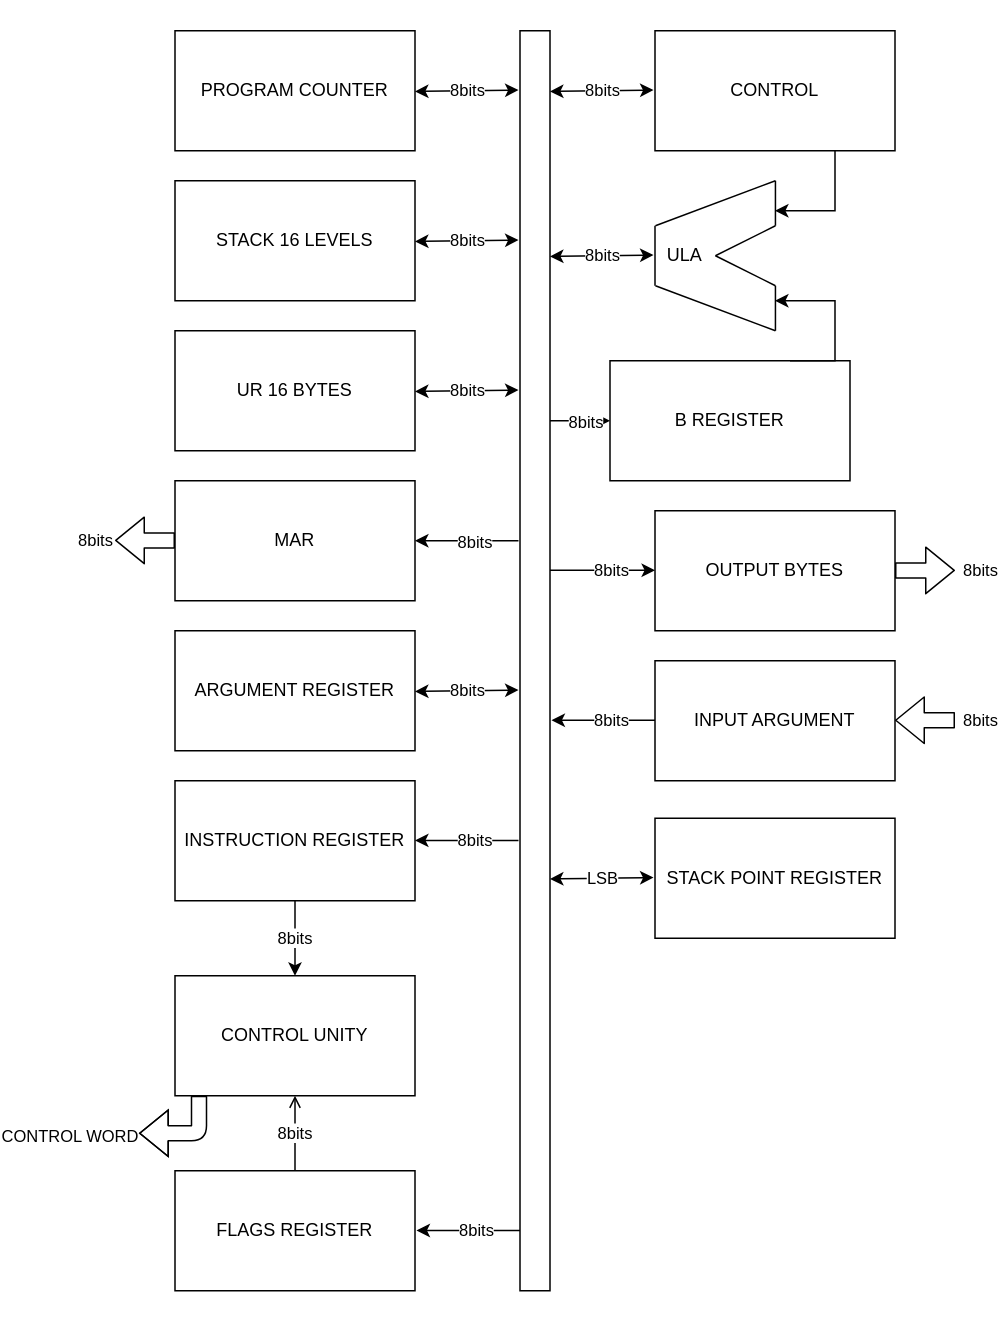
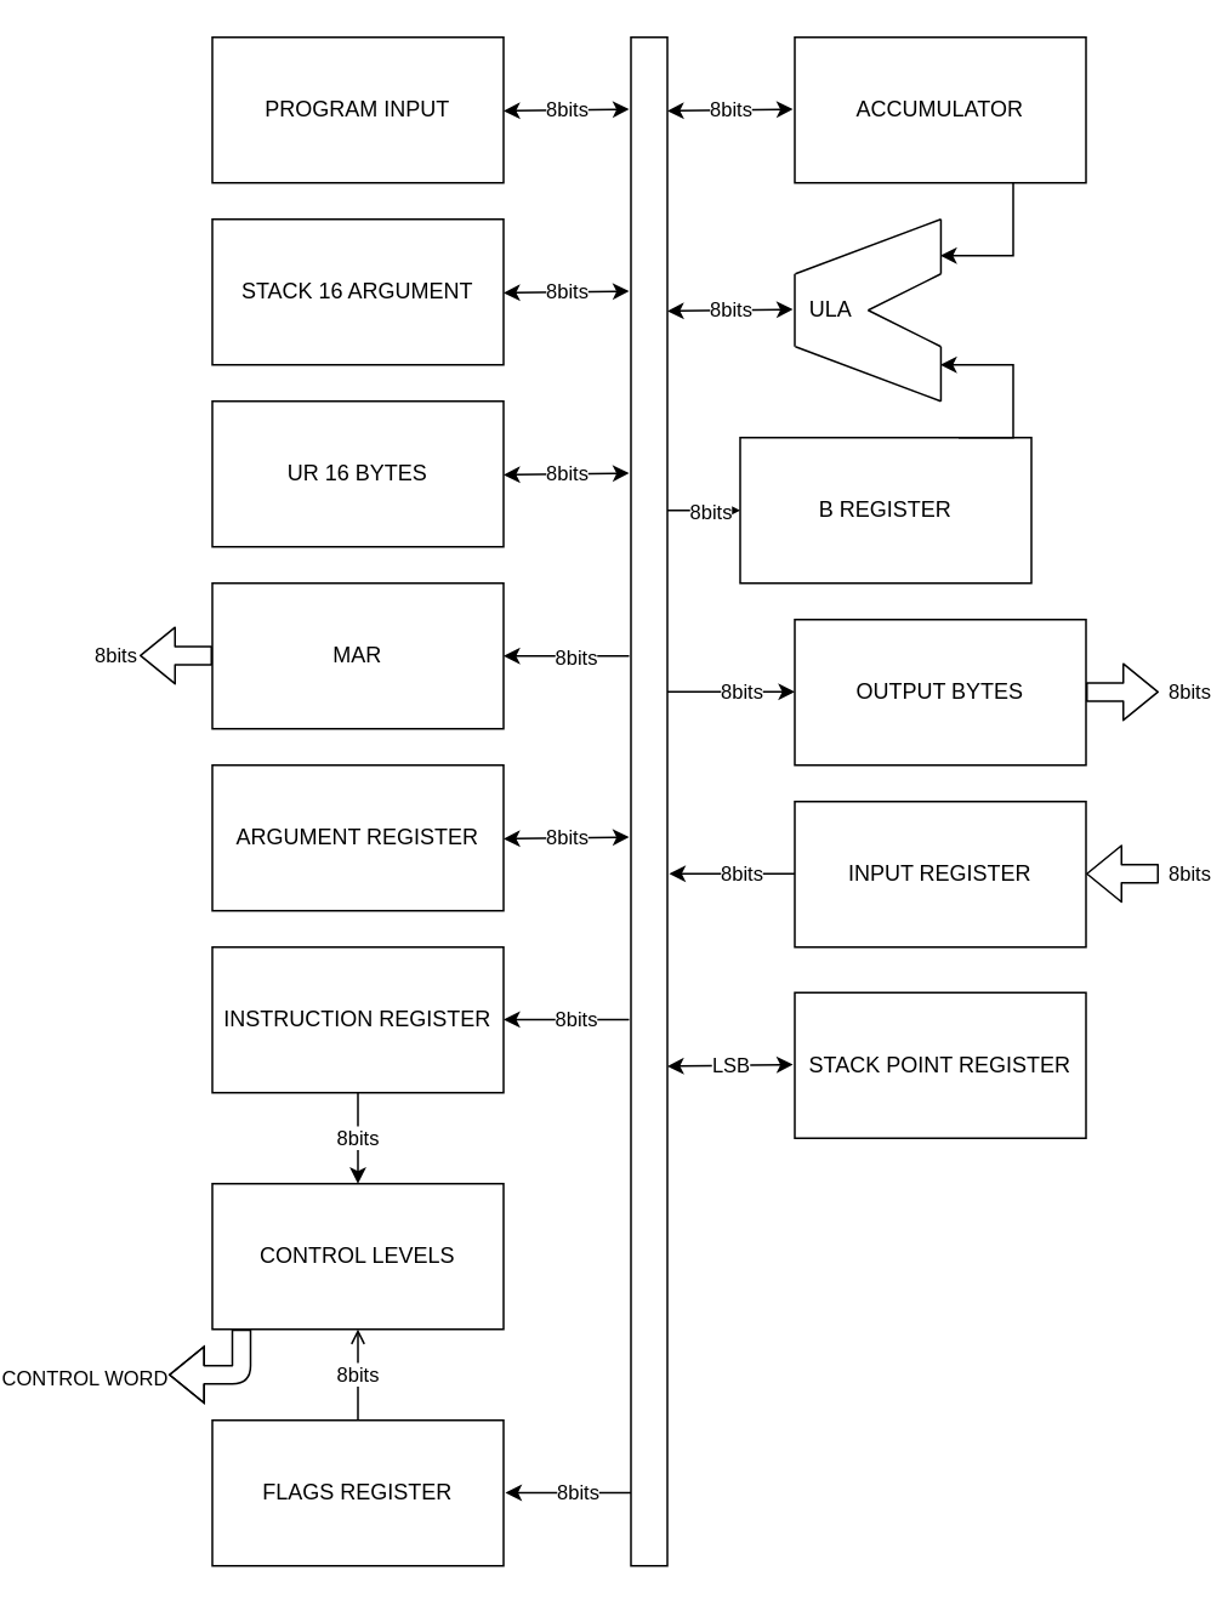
  <mxCell id="0" />
  <mxCell id="1" parent="0" />
- <mxCell id="2" value="PROGRAM COUNTER" style="rounded=0;whiteSpace=wrap;html=1;fillColor=none;" parent="1" vertex="1"><mxGeometry x="60" y="20" width="160" height="80" as="geometry" /></mxCell>
+ <mxCell id="2" value="PROGRAM INPUT" style="rounded=0;whiteSpace=wrap;html=1;fillColor=none;" parent="1" vertex="1"><mxGeometry x="60" y="20" width="160" height="80" as="geometry" /></mxCell>
  <mxCell id="3" value="" style="rounded=0;whiteSpace=wrap;html=1;fillColor=none;" parent="1" vertex="1"><mxGeometry x="290" y="20" width="20" height="840" as="geometry" /></mxCell>
  <mxCell id="4" value="8bits" style="endArrow=classic;startArrow=classic;html=1;" parent="1" edge="1"><mxGeometry width="50" height="50" relative="1" as="geometry"><mxPoint x="220" y="60.43" as="sourcePoint" /><mxPoint x="289" y="59.57" as="targetPoint" /></mxGeometry></mxCell>
  <mxCell id="5" style="edgeStyle=orthogonalEdgeStyle;rounded=0;orthogonalLoop=1;jettySize=auto;html=1;exitX=0.75;exitY=1;exitDx=0;exitDy=0;" parent="1" source="6" edge="1"><mxGeometry relative="1" as="geometry"><mxPoint x="460" y="140" as="targetPoint" /><Array as="points"><mxPoint x="500" y="140" /></Array></mxGeometry></mxCell>
- <mxCell id="6" value="CONTROL" style="rounded=0;whiteSpace=wrap;html=1;fillColor=none;" parent="1" vertex="1"><mxGeometry x="380" y="20" width="160" height="80" as="geometry" /></mxCell>
+ <mxCell id="6" value="ACCUMULATOR" style="rounded=0;whiteSpace=wrap;html=1;fillColor=none;" parent="1" vertex="1"><mxGeometry x="380" y="20" width="160" height="80" as="geometry" /></mxCell>
  <mxCell id="7" value="8bits" style="endArrow=classic;startArrow=classic;html=1;" parent="1" edge="1"><mxGeometry width="50" height="50" relative="1" as="geometry"><mxPoint x="310" y="60.43" as="sourcePoint" /><mxPoint x="379" y="59.57" as="targetPoint" /></mxGeometry></mxCell>
- <mxCell id="8" value="STACK 16 LEVELS" style="rounded=0;whiteSpace=wrap;html=1;fillColor=none;" parent="1" vertex="1"><mxGeometry x="60" y="120" width="160" height="80" as="geometry" /></mxCell>
+ <mxCell id="8" value="STACK 16 ARGUMENT" style="rounded=0;whiteSpace=wrap;html=1;fillColor=none;" parent="1" vertex="1"><mxGeometry x="60" y="120" width="160" height="80" as="geometry" /></mxCell>
  <mxCell id="9" value="8bits" style="endArrow=classic;startArrow=classic;html=1;" parent="1" edge="1"><mxGeometry width="50" height="50" relative="1" as="geometry"><mxPoint x="220" y="160.43" as="sourcePoint" /><mxPoint x="289" y="159.57" as="targetPoint" /></mxGeometry></mxCell>
  <mxCell id="10" value="UR 16 BYTES" style="rounded=0;whiteSpace=wrap;html=1;fillColor=none;" parent="1" vertex="1"><mxGeometry x="60" y="220" width="160" height="80" as="geometry" /></mxCell>
  <mxCell id="11" value="8bits" style="endArrow=classic;startArrow=classic;html=1;" parent="1" edge="1"><mxGeometry width="50" height="50" relative="1" as="geometry"><mxPoint x="220" y="260.43" as="sourcePoint" /><mxPoint x="289" y="259.57" as="targetPoint" /></mxGeometry></mxCell>
  <mxCell id="12" value="MAR" style="rounded=0;whiteSpace=wrap;html=1;fillColor=none;" parent="1" vertex="1"><mxGeometry x="60" y="320" width="160" height="80" as="geometry" /></mxCell>
  <mxCell id="13" value="ARGUMENT REGISTER" style="rounded=0;whiteSpace=wrap;html=1;fillColor=none;" parent="1" vertex="1"><mxGeometry x="60" y="420" width="160" height="80" as="geometry" /></mxCell>
  <mxCell id="14" value="8bits" style="endArrow=classic;startArrow=classic;html=1;" parent="1" edge="1"><mxGeometry width="50" height="50" relative="1" as="geometry"><mxPoint x="220" y="460.43" as="sourcePoint" /><mxPoint x="289" y="459.57" as="targetPoint" /></mxGeometry></mxCell>
  <mxCell id="15" value="8bits" style="edgeStyle=orthogonalEdgeStyle;rounded=0;orthogonalLoop=1;jettySize=auto;html=1;exitX=0.5;exitY=1;exitDx=0;exitDy=0;entryX=0.5;entryY=0;entryDx=0;entryDy=0;" parent="1" source="16" target="17" edge="1"><mxGeometry relative="1" as="geometry" /></mxCell>
  <mxCell id="16" value="INSTRUCTION REGISTER" style="rounded=0;whiteSpace=wrap;html=1;fillColor=none;" parent="1" vertex="1"><mxGeometry x="60" y="520" width="160" height="80" as="geometry" /></mxCell>
- <mxCell id="17" value="CONTROL UNITY" style="rounded=0;whiteSpace=wrap;html=1;fillColor=none;" parent="1" vertex="1"><mxGeometry x="60" y="650" width="160" height="80" as="geometry" /></mxCell>
+ <mxCell id="17" value="CONTROL LEVELS" style="rounded=0;whiteSpace=wrap;html=1;fillColor=none;" parent="1" vertex="1"><mxGeometry x="60" y="650" width="160" height="80" as="geometry" /></mxCell>
  <mxCell id="18" value="8bits" style="edgeStyle=orthogonalEdgeStyle;rounded=0;orthogonalLoop=1;jettySize=auto;html=1;entryX=0.5;entryY=1;entryDx=0;entryDy=0;endArrow=open;" parent="1" source="19" target="17" edge="1"><mxGeometry relative="1" as="geometry" /></mxCell>
  <mxCell id="19" value="FLAGS REGISTER" style="rounded=0;whiteSpace=wrap;html=1;fillColor=none;" parent="1" vertex="1"><mxGeometry x="60" y="780" width="160" height="80" as="geometry" /></mxCell>
  <mxCell id="20" style="edgeStyle=orthogonalEdgeStyle;rounded=0;orthogonalLoop=1;jettySize=auto;html=1;exitX=0.75;exitY=0;exitDx=0;exitDy=0;" parent="1" source="21" edge="1"><mxGeometry relative="1" as="geometry"><mxPoint x="460" y="200" as="targetPoint" /><Array as="points"><mxPoint x="500" y="200" /></Array></mxGeometry></mxCell>
  <mxCell id="21" value="B REGISTER" style="rounded=0;whiteSpace=wrap;html=1;fillColor=none;" parent="1" vertex="1"><mxGeometry x="350" y="240" width="160" height="80" as="geometry" /></mxCell>
  <mxCell id="22" value="" style="group" parent="1" vertex="1" connectable="0"><mxGeometry x="380" y="120" width="80.29" height="100" as="geometry" /></mxCell>
  <mxCell id="23" value="" style="endArrow=none;html=1;" parent="22" edge="1"><mxGeometry width="50" height="50" as="geometry"><mxPoint x="80.29" y="30" as="sourcePoint" /><mxPoint x="80.29" as="targetPoint" /></mxGeometry></mxCell>
  <mxCell id="24" value="" style="endArrow=none;html=1;" parent="22" edge="1"><mxGeometry width="50" height="50" as="geometry"><mxPoint x="80.29" y="100" as="sourcePoint" /><mxPoint x="80.29" y="70" as="targetPoint" /></mxGeometry></mxCell>
  <mxCell id="25" value="" style="endArrow=none;html=1;" parent="22" edge="1"><mxGeometry width="50" height="50" as="geometry"><mxPoint y="70" as="sourcePoint" /><mxPoint y="30" as="targetPoint" /></mxGeometry></mxCell>
  <mxCell id="26" value="" style="endArrow=none;html=1;" parent="22" edge="1"><mxGeometry width="50" height="50" as="geometry"><mxPoint x="80.29" y="100" as="sourcePoint" /><mxPoint x="0.29" y="70" as="targetPoint" /></mxGeometry></mxCell>
  <mxCell id="27" value="" style="endArrow=none;html=1;" parent="22" edge="1"><mxGeometry width="50" height="50" as="geometry"><mxPoint x="0.29" y="30" as="sourcePoint" /><mxPoint x="80.29" as="targetPoint" /></mxGeometry></mxCell>
  <mxCell id="28" value="" style="endArrow=none;html=1;" parent="22" edge="1"><mxGeometry width="50" height="50" as="geometry"><mxPoint x="40.29" y="50" as="sourcePoint" /><mxPoint x="80.29" y="70" as="targetPoint" /></mxGeometry></mxCell>
  <mxCell id="29" value="" style="endArrow=none;html=1;" parent="22" edge="1"><mxGeometry width="50" height="50" as="geometry"><mxPoint x="40.29" y="50" as="sourcePoint" /><mxPoint x="80.29" y="30" as="targetPoint" /></mxGeometry></mxCell>
  <mxCell id="30" value="ULA" style="text;html=1;strokeColor=none;fillColor=none;align=center;verticalAlign=middle;whiteSpace=wrap;rounded=0;" parent="22" vertex="1"><mxGeometry x="0.29" y="40" width="40" height="20" as="geometry" /></mxCell>
  <mxCell id="31" value="8bits" style="endArrow=classic;startArrow=classic;html=1;" parent="1" edge="1"><mxGeometry width="50" height="50" relative="1" as="geometry"><mxPoint x="310" y="170.43" as="sourcePoint" /><mxPoint x="379" y="169.57" as="targetPoint" /></mxGeometry></mxCell>
  <mxCell id="32" value="" style="endArrow=classic;html=1;entryX=1;entryY=0.5;entryDx=0;entryDy=0;" parent="1" target="12" edge="1"><mxGeometry width="50" height="50" relative="1" as="geometry"><mxPoint x="289" y="360" as="sourcePoint" /><mxPoint x="390" y="370" as="targetPoint" /></mxGeometry></mxCell>
  <mxCell id="33" value="8bits" style="edgeLabel;html=1;align=center;verticalAlign=middle;resizable=0;points=[];" parent="32" vertex="1" connectable="0"><mxGeometry x="-0.126" relative="1" as="geometry"><mxPoint as="offset" /></mxGeometry></mxCell>
  <mxCell id="34" value="" style="endArrow=classic;html=1;entryX=1;entryY=0.5;entryDx=0;entryDy=0;" parent="1" edge="1"><mxGeometry width="50" height="50" relative="1" as="geometry"><mxPoint x="289" y="559.76" as="sourcePoint" /><mxPoint x="220" y="559.76" as="targetPoint" /></mxGeometry></mxCell>
  <mxCell id="35" value="8bits" style="edgeLabel;html=1;align=center;verticalAlign=middle;resizable=0;points=[];" parent="34" vertex="1" connectable="0"><mxGeometry x="-0.126" relative="1" as="geometry"><mxPoint as="offset" /></mxGeometry></mxCell>
  <mxCell id="36" value="" style="endArrow=classic;html=1;entryX=0;entryY=0.5;entryDx=0;entryDy=0;" parent="1" target="21" edge="1"><mxGeometry width="50" height="50" relative="1" as="geometry"><mxPoint x="310" y="280" as="sourcePoint" /><mxPoint x="290" y="230" as="targetPoint" /></mxGeometry></mxCell>
  <mxCell id="37" value="8bits" style="edgeLabel;html=1;align=center;verticalAlign=middle;resizable=0;points=[];" parent="36" vertex="1" connectable="0"><mxGeometry x="0.143" y="-1" relative="1" as="geometry"><mxPoint y="-1" as="offset" /></mxGeometry></mxCell>
  <mxCell id="38" value="OUTPUT BYTES" style="rounded=0;whiteSpace=wrap;html=1;fillColor=none;" parent="1" vertex="1"><mxGeometry x="380" y="340" width="160" height="80" as="geometry" /></mxCell>
- <mxCell id="39" value="INPUT ARGUMENT" style="rounded=0;whiteSpace=wrap;html=1;fillColor=none;" parent="1" vertex="1"><mxGeometry x="380" y="440" width="160" height="80" as="geometry" /></mxCell>
+ <mxCell id="39" value="INPUT REGISTER" style="rounded=0;whiteSpace=wrap;html=1;fillColor=none;" parent="1" vertex="1"><mxGeometry x="380" y="440" width="160" height="80" as="geometry" /></mxCell>
  <mxCell id="40" value="" style="endArrow=classic;html=1;entryX=0;entryY=0.5;entryDx=0;entryDy=0;" parent="1" edge="1"><mxGeometry width="50" height="50" relative="1" as="geometry"><mxPoint x="310" y="379.66" as="sourcePoint" /><mxPoint x="380" y="379.66" as="targetPoint" /></mxGeometry></mxCell>
  <mxCell id="41" value="8bits" style="edgeLabel;html=1;align=center;verticalAlign=middle;resizable=0;points=[];" parent="40" vertex="1" connectable="0"><mxGeometry x="0.143" y="-1" relative="1" as="geometry"><mxPoint y="-1" as="offset" /></mxGeometry></mxCell>
  <mxCell id="42" value="" style="endArrow=classic;html=1;entryX=1;entryY=0.5;entryDx=0;entryDy=0;" parent="1" edge="1"><mxGeometry width="50" height="50" relative="1" as="geometry"><mxPoint x="380" y="479.66" as="sourcePoint" /><mxPoint x="311" y="479.66" as="targetPoint" /></mxGeometry></mxCell>
  <mxCell id="43" value="8bits" style="edgeLabel;html=1;align=center;verticalAlign=middle;resizable=0;points=[];" parent="42" vertex="1" connectable="0"><mxGeometry x="-0.126" relative="1" as="geometry"><mxPoint as="offset" /></mxGeometry></mxCell>
  <mxCell id="44" value="" style="endArrow=classic;html=1;entryX=1;entryY=0.5;entryDx=0;entryDy=0;" parent="1" edge="1"><mxGeometry width="50" height="50" relative="1" as="geometry"><mxPoint x="290" y="819.8" as="sourcePoint" /><mxPoint x="221" y="819.8" as="targetPoint" /></mxGeometry></mxCell>
  <mxCell id="45" value="8bits" style="edgeLabel;html=1;align=center;verticalAlign=middle;resizable=0;points=[];" parent="44" vertex="1" connectable="0"><mxGeometry x="-0.126" relative="1" as="geometry"><mxPoint as="offset" /></mxGeometry></mxCell>
  <mxCell id="46" value="" style="shape=flexArrow;endArrow=classic;html=1;" parent="1" edge="1"><mxGeometry width="50" height="50" relative="1" as="geometry"><mxPoint x="60" y="359.8" as="sourcePoint" /><mxPoint x="20" y="359.8" as="targetPoint" /></mxGeometry></mxCell>
  <mxCell id="47" value="8bits" style="edgeLabel;html=1;align=center;verticalAlign=middle;resizable=0;points=[];" parent="46" vertex="1" connectable="0"><mxGeometry x="0.568" relative="1" as="geometry"><mxPoint x="-23" as="offset" /></mxGeometry></mxCell>
  <mxCell id="48" value="" style="shape=flexArrow;endArrow=classic;html=1;" parent="1" edge="1"><mxGeometry width="50" height="50" relative="1" as="geometry"><mxPoint x="580" y="479.66" as="sourcePoint" /><mxPoint x="540" y="479.66" as="targetPoint" /></mxGeometry></mxCell>
  <mxCell id="49" value="8bits" style="edgeLabel;html=1;align=center;verticalAlign=middle;resizable=0;points=[];" parent="48" vertex="1" connectable="0"><mxGeometry x="0.568" relative="1" as="geometry"><mxPoint x="47" as="offset" /></mxGeometry></mxCell>
  <mxCell id="50" value="" style="shape=flexArrow;endArrow=classic;html=1;" parent="1" edge="1"><mxGeometry width="50" height="50" relative="1" as="geometry"><mxPoint x="540" y="379.8" as="sourcePoint" /><mxPoint x="580" y="379.8" as="targetPoint" /></mxGeometry></mxCell>
  <mxCell id="51" value="8bits" style="edgeLabel;html=1;align=center;verticalAlign=middle;resizable=0;points=[];" parent="50" vertex="1" connectable="0"><mxGeometry x="0.68" y="-2" relative="1" as="geometry"><mxPoint x="22" y="-2" as="offset" /></mxGeometry></mxCell>
  <mxCell id="52" value="" style="shape=flexArrow;endArrow=classic;html=1;" parent="1" edge="1"><mxGeometry width="50" height="50" relative="1" as="geometry"><mxPoint x="76" y="730" as="sourcePoint" /><mxPoint x="36" y="755" as="targetPoint" /><Array as="points"><mxPoint x="76" y="755" /></Array></mxGeometry></mxCell>
  <mxCell id="53" value="CONTROL WORD" style="edgeLabel;html=1;align=center;verticalAlign=middle;resizable=0;points=[];" parent="52" vertex="1" connectable="0"><mxGeometry x="0.518" y="1" relative="1" as="geometry"><mxPoint x="-63" as="offset" /></mxGeometry></mxCell>
  <mxCell id="54" value="STACK POINT REGISTER" style="rounded=0;whiteSpace=wrap;html=1;fillColor=none;" parent="1" vertex="1"><mxGeometry x="380" y="545" width="160" height="80" as="geometry" /></mxCell>
  <mxCell id="55" value="LSB" style="endArrow=classic;startArrow=classic;html=1;" parent="1" edge="1"><mxGeometry width="50" height="50" relative="1" as="geometry"><mxPoint x="310" y="585.43" as="sourcePoint" /><mxPoint x="379" y="584.57" as="targetPoint" /><Array as="points"><mxPoint x="345" y="585" /></Array></mxGeometry></mxCell>
